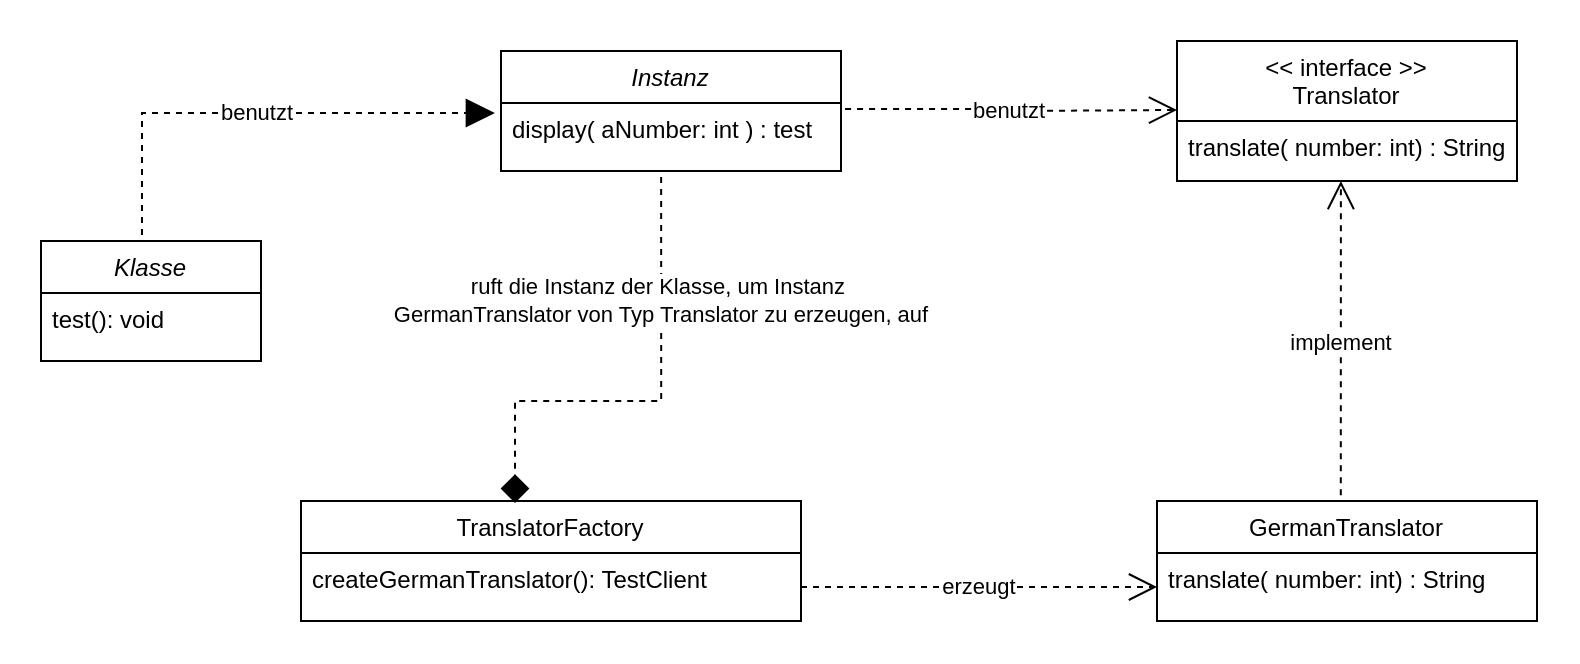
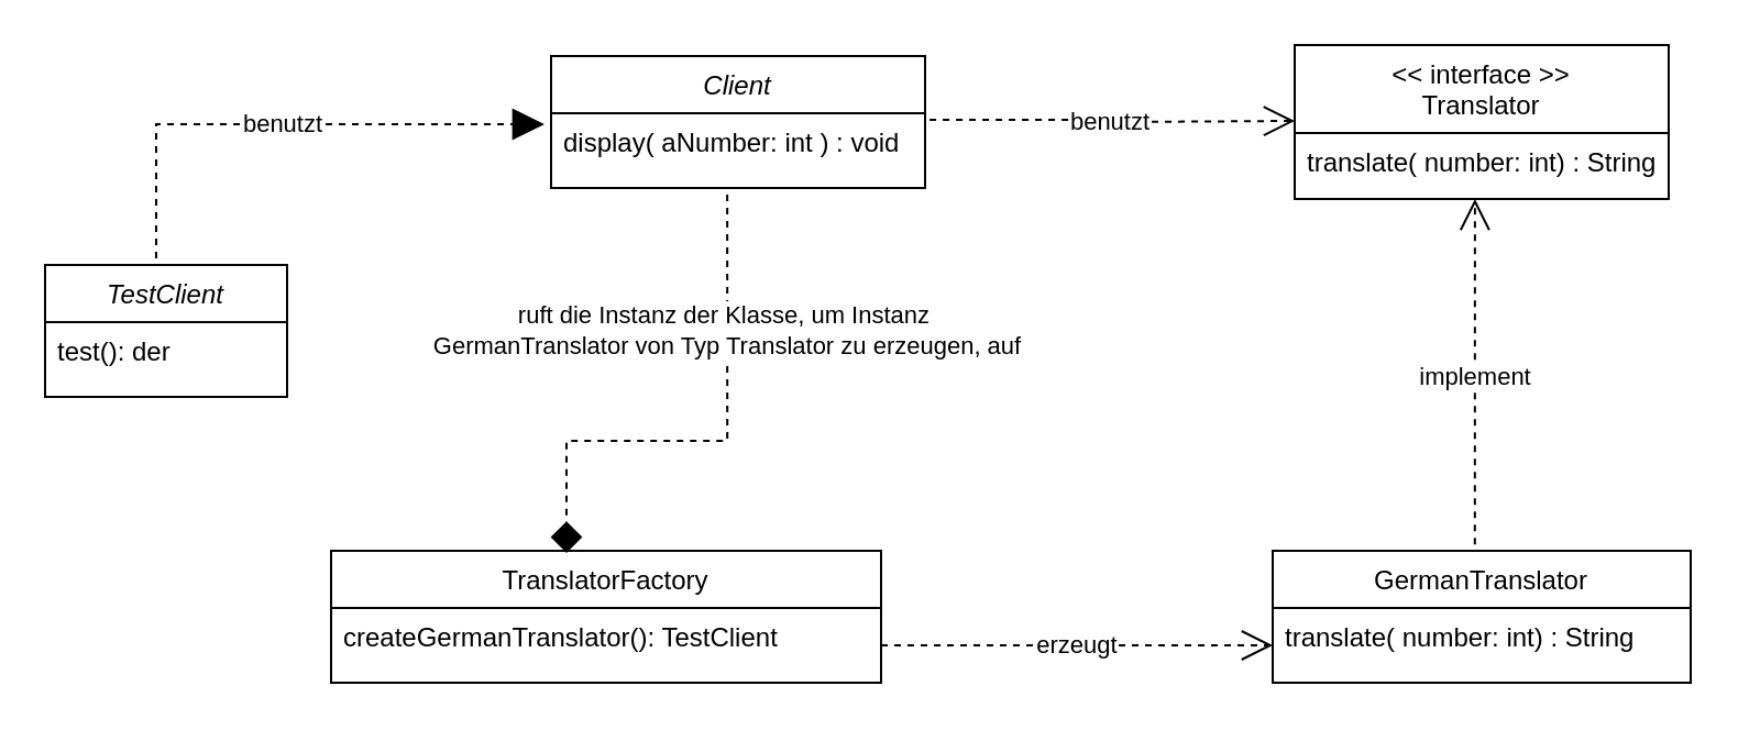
  <mxCell id="0" />
  <mxCell id="1" parent="0" />
- <mxCell id="2" value="Instanz" style="swimlane;fontStyle=2;align=center;verticalAlign=top;childLayout=stackLayout;horizontal=1;startSize=26;horizontalStack=0;resizeParent=1;resizeLast=0;collapsible=1;marginBottom=0;rounded=0;shadow=0;strokeWidth=1;" parent="1" vertex="1"><mxGeometry x="250" y="25" width="170" height="60" as="geometry"><mxRectangle x="230" y="140" width="160" height="26" as="alternateBounds" /></mxGeometry></mxCell>
- <mxCell id="3" value="display( aNumber: int ) : test" style="text;align=left;verticalAlign=top;spacingLeft=4;spacingRight=4;overflow=hidden;rotatable=0;points=[[0,0.5],[1,0.5]];portConstraint=eastwest;" parent="2" vertex="1"><mxGeometry y="26" width="170" height="34" as="geometry" /></mxCell>
+ <mxCell id="2" value="Client" style="swimlane;fontStyle=2;align=center;verticalAlign=top;childLayout=stackLayout;horizontal=1;startSize=26;horizontalStack=0;resizeParent=1;resizeLast=0;collapsible=1;marginBottom=0;rounded=0;shadow=0;strokeWidth=1;" parent="1" vertex="1"><mxGeometry x="250" y="25" width="170" height="60" as="geometry"><mxRectangle x="230" y="140" width="160" height="26" as="alternateBounds" /></mxGeometry></mxCell>
+ <mxCell id="3" value="display( aNumber: int ) : void" style="text;align=left;verticalAlign=top;spacingLeft=4;spacingRight=4;overflow=hidden;rotatable=0;points=[[0,0.5],[1,0.5]];portConstraint=eastwest;" parent="2" vertex="1"><mxGeometry y="26" width="170" height="34" as="geometry" /></mxCell>
  <mxCell id="4" value="TranslatorFactory" style="swimlane;fontStyle=0;align=center;verticalAlign=top;childLayout=stackLayout;horizontal=1;startSize=26;horizontalStack=0;resizeParent=1;resizeLast=0;collapsible=1;marginBottom=0;rounded=0;shadow=0;strokeWidth=1;" parent="1" vertex="1"><mxGeometry x="150" y="250" width="250" height="60" as="geometry"><mxRectangle x="130" y="380" width="160" height="26" as="alternateBounds" /></mxGeometry></mxCell>
  <mxCell id="5" value="createGermanTranslator(): TestClient" style="text;align=left;verticalAlign=top;spacingLeft=4;spacingRight=4;overflow=hidden;rotatable=0;points=[[0,0.5],[1,0.5]];portConstraint=eastwest;" parent="4" vertex="1"><mxGeometry y="26" width="250" height="34" as="geometry" /></mxCell>
  <mxCell id="6" value="GermanTranslator" style="swimlane;fontStyle=0;align=center;verticalAlign=top;childLayout=stackLayout;horizontal=1;startSize=26;horizontalStack=0;resizeParent=1;resizeLast=0;collapsible=1;marginBottom=0;rounded=0;shadow=0;strokeWidth=1;" parent="1" vertex="1"><mxGeometry x="578" y="250" width="190" height="60" as="geometry"><mxRectangle x="340" y="380" width="170" height="26" as="alternateBounds" /></mxGeometry></mxCell>
  <mxCell id="7" value="translate( number: int) : String" style="text;align=left;verticalAlign=top;spacingLeft=4;spacingRight=4;overflow=hidden;rotatable=0;points=[[0,0.5],[1,0.5]];portConstraint=eastwest;" parent="6" vertex="1"><mxGeometry y="26" width="190" height="34" as="geometry" /></mxCell>
  <mxCell id="8" value="&lt;&lt; interface &gt;&gt;&#10;Translator" style="swimlane;fontStyle=0;align=center;verticalAlign=top;childLayout=stackLayout;horizontal=1;startSize=40;horizontalStack=0;resizeParent=1;resizeLast=0;collapsible=1;marginBottom=0;rounded=0;shadow=0;strokeWidth=1;" parent="1" vertex="1"><mxGeometry x="588" y="20" width="170" height="70" as="geometry"><mxRectangle x="508" y="120" width="160" height="26" as="alternateBounds" /></mxGeometry></mxCell>
  <mxCell id="9" value="translate( number: int) : String" style="text;align=left;verticalAlign=top;spacingLeft=4;spacingRight=4;overflow=hidden;rotatable=0;points=[[0,0.5],[1,0.5]];portConstraint=eastwest;rounded=0;shadow=0;html=0;" parent="8" vertex="1"><mxGeometry y="40" width="170" height="30" as="geometry" /></mxCell>
  <mxCell id="10" value="implement" style="endArrow=open;endSize=12;dashed=1;html=1;rounded=0;edgeStyle=orthogonalEdgeStyle;exitX=0.5;exitY=0;exitDx=0;exitDy=0;entryX=0.482;entryY=1;entryDx=0;entryDy=0;entryPerimeter=0;" edge="1" parent="1" source="6" target="9"><mxGeometry width="160" relative="1" as="geometry"><mxPoint x="603" y="160" as="sourcePoint" /><mxPoint x="680" y="90" as="targetPoint" /><Array as="points"><mxPoint x="670" y="250" /></Array></mxGeometry></mxCell>
  <mxCell id="11" value="erzeugt" style="endArrow=open;endSize=12;dashed=1;html=1;rounded=0;edgeStyle=orthogonalEdgeStyle;entryX=0;entryY=0.5;entryDx=0;entryDy=0;exitX=1;exitY=0.5;exitDx=0;exitDy=0;" edge="1" parent="1" source="5" target="7"><mxGeometry width="160" relative="1" as="geometry"><mxPoint x="414" y="290" as="sourcePoint" /><mxPoint x="574" y="290" as="targetPoint" /><Array as="points"><mxPoint x="540" y="293" /><mxPoint x="540" y="293" /></Array></mxGeometry></mxCell>
  <mxCell id="12" value="benutzt" style="endArrow=open;endSize=12;dashed=1;html=1;rounded=0;edgeStyle=orthogonalEdgeStyle;exitX=1.012;exitY=0.088;exitDx=0;exitDy=0;exitPerimeter=0;" edge="1" parent="1" source="3"><mxGeometry width="160" relative="1" as="geometry"><mxPoint x="428" y="54.5" as="sourcePoint" /><mxPoint x="588" y="54.5" as="targetPoint" /></mxGeometry></mxCell>
  <mxCell id="13" value="ruft die Instanz der Klasse, um Instanz&amp;nbsp;&lt;br&gt;GermanTranslator von Typ Translator zu erzeugen, auf" style="endArrow=diamond;endSize=12;dashed=1;html=1;rounded=0;edgeStyle=orthogonalEdgeStyle;exitX=0.471;exitY=1.088;exitDx=0;exitDy=0;exitPerimeter=0;entryX=0.428;entryY=0.017;entryDx=0;entryDy=0;entryPerimeter=0;" edge="1" parent="1" source="3" target="4"><mxGeometry x="-0.475" width="160" relative="1" as="geometry"><mxPoint x="410" y="130" as="sourcePoint" /><mxPoint x="570" y="130" as="targetPoint" /><Array as="points"><mxPoint x="330" y="200" /><mxPoint x="257" y="200" /></Array><mxPoint as="offset" /></mxGeometry></mxCell>
- <mxCell id="14" value="Klasse" style="swimlane;fontStyle=2;align=center;verticalAlign=top;childLayout=stackLayout;horizontal=1;startSize=26;horizontalStack=0;resizeParent=1;resizeLast=0;collapsible=1;marginBottom=0;rounded=0;shadow=0;strokeWidth=1;" vertex="1" parent="1"><mxGeometry x="20" y="120" width="110" height="60" as="geometry"><mxRectangle x="230" y="140" width="160" height="26" as="alternateBounds" /></mxGeometry></mxCell>
- <mxCell id="15" value="test(): void" style="text;align=left;verticalAlign=top;spacingLeft=4;spacingRight=4;overflow=hidden;rotatable=0;points=[[0,0.5],[1,0.5]];portConstraint=eastwest;" vertex="1" parent="14"><mxGeometry y="26" width="110" height="34" as="geometry" /></mxCell>
+ <mxCell id="14" value="TestClient" style="swimlane;fontStyle=2;align=center;verticalAlign=top;childLayout=stackLayout;horizontal=1;startSize=26;horizontalStack=0;resizeParent=1;resizeLast=0;collapsible=1;marginBottom=0;rounded=0;shadow=0;strokeWidth=1;" vertex="1" parent="1"><mxGeometry x="20" y="120" width="110" height="60" as="geometry"><mxRectangle x="230" y="140" width="160" height="26" as="alternateBounds" /></mxGeometry></mxCell>
+ <mxCell id="15" value="test(): der" style="text;align=left;verticalAlign=top;spacingLeft=4;spacingRight=4;overflow=hidden;rotatable=0;points=[[0,0.5],[1,0.5]];portConstraint=eastwest;" vertex="1" parent="14"><mxGeometry y="26" width="110" height="34" as="geometry" /></mxCell>
  <mxCell id="16" value="benutzt" style="endArrow=block;endSize=12;dashed=1;html=1;rounded=0;edgeStyle=orthogonalEdgeStyle;exitX=0.459;exitY=-0.05;exitDx=0;exitDy=0;exitPerimeter=0;entryX=-0.018;entryY=0.147;entryDx=0;entryDy=0;entryPerimeter=0;" edge="1" parent="1" source="14" target="3"><mxGeometry width="160" relative="1" as="geometry"><mxPoint x="20" y="40" as="sourcePoint" /><mxPoint x="180" y="40" as="targetPoint" /></mxGeometry></mxCell>
